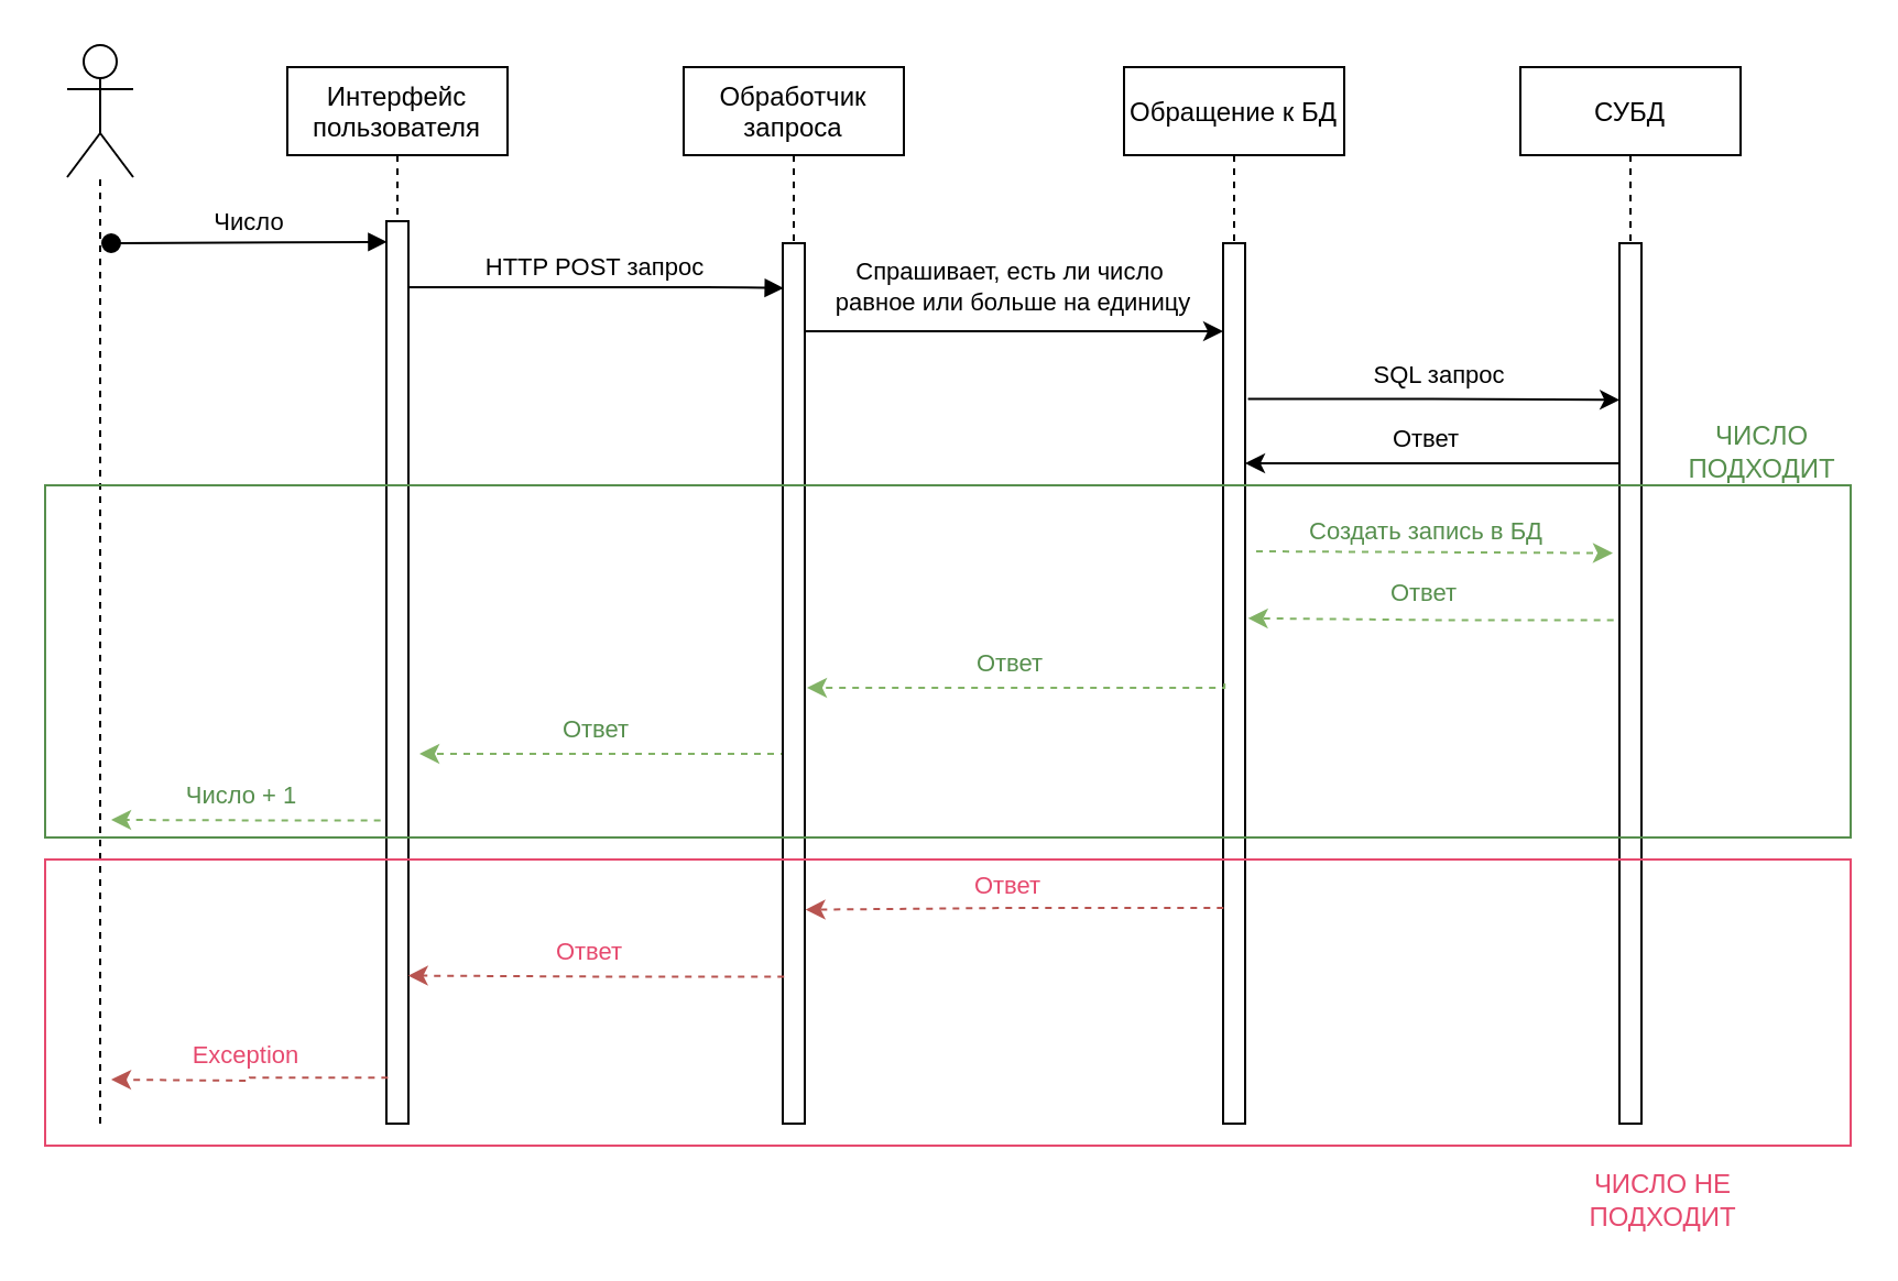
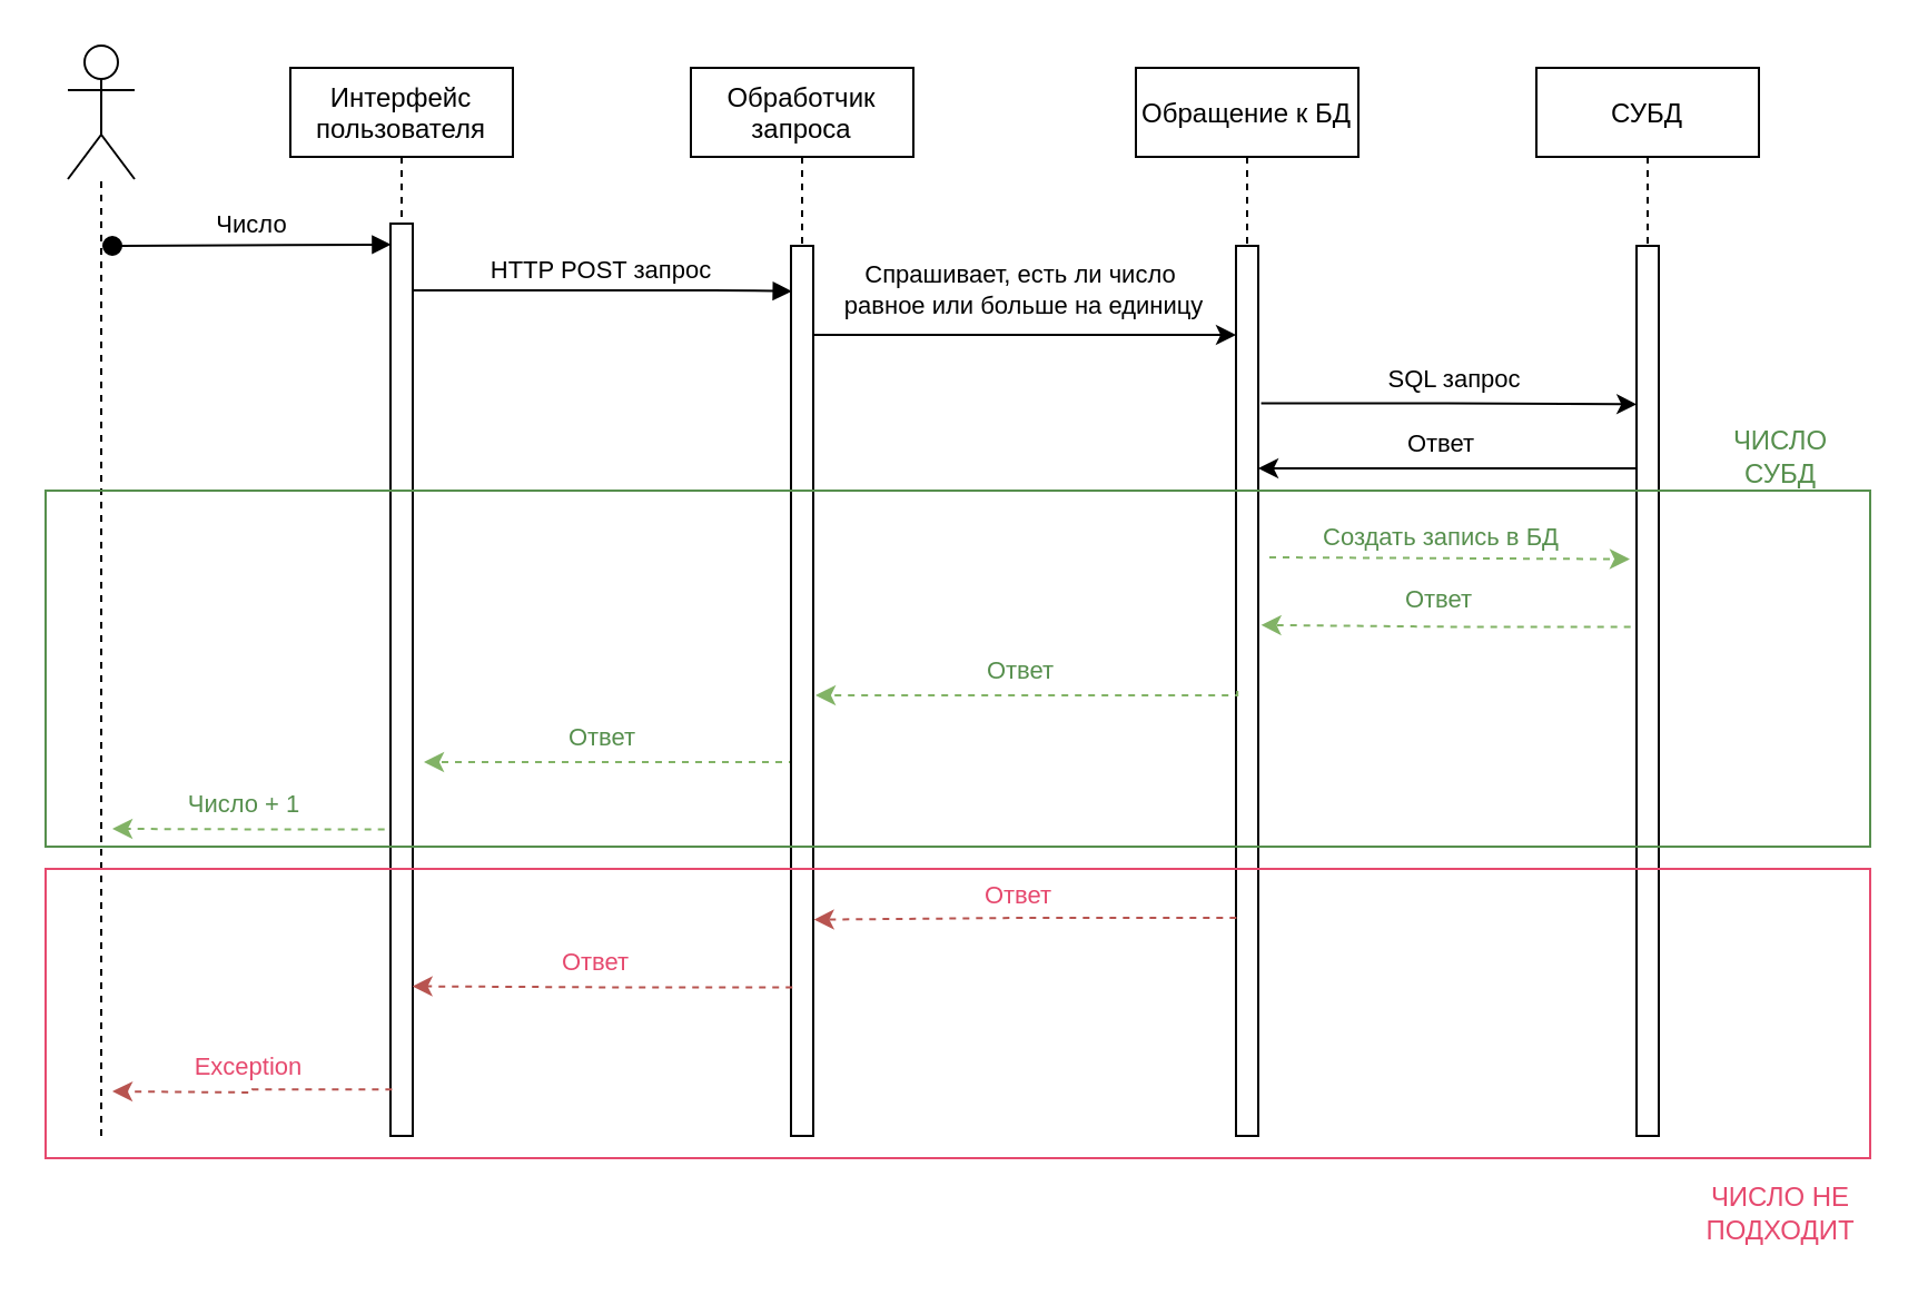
  <mxCell id="0" />
  <mxCell id="1" parent="0" />
  <mxCell id="2" value="Интерфейс&#10;пользователя" style="shape=umlLifeline;perimeter=lifelinePerimeter;container=1;collapsible=0;recursiveResize=0;rounded=0;shadow=0;strokeWidth=1;" parent="1" vertex="1"><mxGeometry x="130" y="30" width="100" height="480" as="geometry" /></mxCell>
  <mxCell id="3" value="" style="points=[];perimeter=orthogonalPerimeter;rounded=0;shadow=0;strokeWidth=1;" parent="2" vertex="1"><mxGeometry x="45" y="70" width="10" height="410" as="geometry" /></mxCell>
  <mxCell id="4" value="Ответ" style="edgeStyle=orthogonalEdgeStyle;rounded=0;orthogonalLoop=1;jettySize=auto;html=1;exitX=0.061;exitY=0.531;exitDx=0;exitDy=0;exitPerimeter=0;dashed=1;fillColor=#d5e8d4;strokeColor=#82b366;fontColor=#568F4D;" edge="1" parent="2"><mxGeometry x="0.04" y="-11" relative="1" as="geometry"><mxPoint x="225.0" y="310" as="sourcePoint" /><mxPoint x="60" y="312" as="targetPoint" /><Array as="points"><mxPoint x="225.39" y="312" /></Array><mxPoint as="offset" /></mxGeometry></mxCell>
  <mxCell id="5" value="Спрашивает, есть ли число&lt;br&gt;&amp;nbsp;равное или больше на единицу" style="edgeStyle=orthogonalEdgeStyle;rounded=0;orthogonalLoop=1;jettySize=auto;html=1;" parent="1" source="6" target="11" edge="1"><mxGeometry x="0.004" y="20" relative="1" as="geometry"><mxPoint x="555" y="140" as="targetPoint" /><Array as="points"><mxPoint x="420" y="150" /><mxPoint x="420" y="150" /></Array><mxPoint as="offset" /></mxGeometry></mxCell>
  <mxCell id="6" value="Обработчик&#10;запроса" style="shape=umlLifeline;perimeter=lifelinePerimeter;container=1;collapsible=0;recursiveResize=0;rounded=0;shadow=0;strokeWidth=1;" parent="1" vertex="1"><mxGeometry x="310" y="30" width="100" height="480" as="geometry" /></mxCell>
  <mxCell id="7" value="" style="points=[];perimeter=orthogonalPerimeter;rounded=0;shadow=0;strokeWidth=1;" parent="6" vertex="1"><mxGeometry x="45" y="80" width="10" height="400" as="geometry" /></mxCell>
  <mxCell id="8" value="HTTP POST запрос" style="verticalAlign=bottom;endArrow=block;shadow=0;strokeWidth=1;entryX=0.033;entryY=0.051;entryDx=0;entryDy=0;entryPerimeter=0;" parent="1" source="3" target="7" edge="1"><mxGeometry relative="1" as="geometry"><mxPoint x="285" y="110" as="sourcePoint" /><mxPoint x="350" y="130" as="targetPoint" /><Array as="points"><mxPoint x="230" y="130" /><mxPoint x="330" y="130" /></Array></mxGeometry></mxCell>
  <mxCell id="9" value="SQL запрос" style="edgeStyle=orthogonalEdgeStyle;rounded=0;orthogonalLoop=1;jettySize=auto;html=1;exitX=1.128;exitY=0.177;exitDx=0;exitDy=0;exitPerimeter=0;entryX=0.01;entryY=0.178;entryDx=0;entryDy=0;entryPerimeter=0;" parent="1" source="11" target="15" edge="1"><mxGeometry x="0.026" y="11" relative="1" as="geometry"><Array as="points" /><mxPoint as="offset" /><mxPoint x="730" y="180" as="targetPoint" /></mxGeometry></mxCell>
  <mxCell id="10" value="Обращение к БД" style="shape=umlLifeline;perimeter=lifelinePerimeter;container=1;collapsible=0;recursiveResize=0;rounded=0;shadow=0;strokeWidth=1;" parent="1" vertex="1"><mxGeometry x="510" y="30" width="100" height="480" as="geometry" /></mxCell>
  <mxCell id="11" value="" style="points=[];perimeter=orthogonalPerimeter;rounded=0;shadow=0;strokeWidth=1;" parent="10" vertex="1"><mxGeometry x="45" y="80" width="10" height="400" as="geometry" /></mxCell>
  <mxCell id="12" value="" style="endArrow=classic;dashed=1;html=1;rounded=0;entryX=-0.3;entryY=0.352;entryDx=0;entryDy=0;entryPerimeter=0;fillColor=#d5e8d4;strokeColor=#82b366;endFill=1;" edge="1" parent="10" target="15"><mxGeometry width="50" height="50" relative="1" as="geometry"><mxPoint x="60" y="220" as="sourcePoint" /><mxPoint x="140" y="220" as="targetPoint" /></mxGeometry></mxCell>
  <mxCell id="13" value="&lt;font color=&quot;#568f4d&quot;&gt;Создать запись в БД&lt;/font&gt;" style="edgeLabel;html=1;align=center;verticalAlign=middle;resizable=0;points=[];fontColor=#97D077;" vertex="1" connectable="0" parent="12"><mxGeometry x="0.215" y="-1" relative="1" as="geometry"><mxPoint x="-21" y="-11" as="offset" /></mxGeometry></mxCell>
  <mxCell id="14" value="СУБД" style="shape=umlLifeline;perimeter=lifelinePerimeter;container=1;collapsible=0;recursiveResize=0;rounded=0;shadow=0;strokeWidth=1;" parent="1" vertex="1"><mxGeometry x="690" y="30" width="100" height="480" as="geometry" /></mxCell>
  <mxCell id="15" value="" style="points=[];perimeter=orthogonalPerimeter;rounded=0;shadow=0;strokeWidth=1;" parent="14" vertex="1"><mxGeometry x="45" y="80" width="10" height="400" as="geometry" /></mxCell>
  <mxCell id="16" value="" style="shape=umlActor;verticalLabelPosition=bottom;verticalAlign=top;html=1;outlineConnect=0;" parent="1" vertex="1"><mxGeometry x="30" y="20" width="30" height="60" as="geometry" /></mxCell>
  <mxCell id="17" value="Ответ" style="edgeStyle=orthogonalEdgeStyle;rounded=0;orthogonalLoop=1;jettySize=auto;html=1;" parent="1" edge="1" target="11"><mxGeometry x="0.04" y="-11" relative="1" as="geometry"><mxPoint x="735" y="210" as="sourcePoint" /><mxPoint x="570.11" y="210.95" as="targetPoint" /><Array as="points"><mxPoint x="735" y="210" /></Array><mxPoint as="offset" /></mxGeometry></mxCell>
  <mxCell id="18" value="" style="endArrow=none;dashed=1;html=1;rounded=0;" edge="1" parent="1" target="16"><mxGeometry width="50" height="50" relative="1" as="geometry"><mxPoint x="45" y="510" as="sourcePoint" /><mxPoint x="45" y="180" as="targetPoint" /><Array as="points" /></mxGeometry></mxCell>
  <mxCell id="19" value="Число" style="verticalAlign=bottom;startArrow=oval;endArrow=block;startSize=8;shadow=0;strokeWidth=1;entryX=0.022;entryY=0.023;entryDx=0;entryDy=0;entryPerimeter=0;" parent="1" edge="1" target="3"><mxGeometry relative="1" as="geometry"><mxPoint x="50" y="110" as="sourcePoint" /><mxPoint x="170" y="110" as="targetPoint" /></mxGeometry></mxCell>
  <mxCell id="20" value="Ответ" style="edgeStyle=orthogonalEdgeStyle;rounded=0;orthogonalLoop=1;jettySize=auto;html=1;entryX=1.128;entryY=0.426;entryDx=0;entryDy=0;entryPerimeter=0;exitX=-0.266;exitY=0.428;exitDx=0;exitDy=0;exitPerimeter=0;dashed=1;fillColor=#d5e8d4;strokeColor=#82b366;fontColor=#568F4D;" edge="1" parent="1" source="15" target="11"><mxGeometry x="0.04" y="-11" relative="1" as="geometry"><mxPoint x="730" y="280" as="sourcePoint" /><mxPoint x="570" y="280" as="targetPoint" /><Array as="points" /><mxPoint as="offset" /></mxGeometry></mxCell>
  <mxCell id="21" value="Ответ" style="edgeStyle=orthogonalEdgeStyle;rounded=0;orthogonalLoop=1;jettySize=auto;html=1;exitX=0.061;exitY=0.531;exitDx=0;exitDy=0;exitPerimeter=0;dashed=1;fillColor=#d5e8d4;strokeColor=#82b366;fontColor=#568F4D;" edge="1" parent="1"><mxGeometry x="0.04" y="-11" relative="1" as="geometry"><mxPoint x="555.61" y="310" as="sourcePoint" /><mxPoint x="366" y="312" as="targetPoint" /><Array as="points"><mxPoint x="556" y="312" /></Array><mxPoint as="offset" /></mxGeometry></mxCell>
  <mxCell id="22" value="Число + 1" style="edgeStyle=orthogonalEdgeStyle;rounded=0;orthogonalLoop=1;jettySize=auto;html=1;dashed=1;fillColor=#d5e8d4;strokeColor=#82b366;fontColor=#568F4D;exitX=-0.266;exitY=0.664;exitDx=0;exitDy=0;exitPerimeter=0;" edge="1" parent="1" source="3"><mxGeometry x="0.04" y="-11" relative="1" as="geometry"><mxPoint x="170" y="370" as="sourcePoint" /><mxPoint x="50" y="372" as="targetPoint" /><Array as="points" /><mxPoint as="offset" /></mxGeometry></mxCell>
  <mxCell id="23" value="Ответ" style="edgeStyle=orthogonalEdgeStyle;rounded=0;orthogonalLoop=1;jettySize=auto;html=1;dashed=1;fillColor=#f8cecc;strokeColor=#b85450;fontColor=#E6496E;exitX=0.016;exitY=0.755;exitDx=0;exitDy=0;exitPerimeter=0;entryX=1.028;entryY=0.757;entryDx=0;entryDy=0;entryPerimeter=0;" edge="1" parent="1" source="11" target="7"><mxGeometry x="0.04" y="-11" relative="1" as="geometry"><mxPoint x="550" y="412" as="sourcePoint" /><mxPoint x="370" y="412" as="targetPoint" /><Array as="points" /><mxPoint as="offset" /></mxGeometry></mxCell>
  <mxCell id="24" value="" style="rounded=0;whiteSpace=wrap;html=1;fillColor=none;strokeColor=#568F4D;" vertex="1" parent="1"><mxGeometry x="20" y="220" width="820" height="160" as="geometry" /></mxCell>
- <mxCell id="25" value="ЧИСЛО ПОДХОДИТ" style="text;html=1;strokeColor=none;fillColor=none;align=center;verticalAlign=middle;whiteSpace=wrap;rounded=0;dashed=1;fontColor=#568F4D;" vertex="1" parent="1"><mxGeometry x="770" y="190" width="60" height="30" as="geometry" /></mxCell>
+ <mxCell id="25" value="ЧИСЛО СУБД" style="text;html=1;strokeColor=none;fillColor=none;align=center;verticalAlign=middle;whiteSpace=wrap;rounded=0;dashed=1;fontColor=#568F4D;" vertex="1" parent="1"><mxGeometry x="770" y="190" width="60" height="30" as="geometry" /></mxCell>
  <mxCell id="26" value="Ответ" style="edgeStyle=orthogonalEdgeStyle;rounded=0;orthogonalLoop=1;jettySize=auto;html=1;entryX=0.98;entryY=0.836;entryDx=0;entryDy=0;entryPerimeter=0;dashed=1;fillColor=#f8cecc;strokeColor=#b85450;fontColor=#E6496E;exitX=0.062;exitY=0.833;exitDx=0;exitDy=0;exitPerimeter=0;" edge="1" parent="1" source="7" target="3"><mxGeometry x="0.04" y="-11" relative="1" as="geometry"><mxPoint x="350" y="443" as="sourcePoint" /><mxPoint x="190" y="441.92" as="targetPoint" /><Array as="points" /><mxPoint as="offset" /></mxGeometry></mxCell>
  <mxCell id="27" value="Exception" style="edgeStyle=orthogonalEdgeStyle;rounded=0;orthogonalLoop=1;jettySize=auto;html=1;dashed=1;fillColor=#f8cecc;strokeColor=#b85450;fontColor=#E6496E;exitX=0.069;exitY=0.949;exitDx=0;exitDy=0;exitPerimeter=0;" edge="1" parent="1" source="3"><mxGeometry x="0.04" y="-11" relative="1" as="geometry"><mxPoint x="190" y="490" as="sourcePoint" /><mxPoint x="50" y="490" as="targetPoint" /><Array as="points" /><mxPoint as="offset" /></mxGeometry></mxCell>
  <mxCell id="28" value="" style="rounded=0;whiteSpace=wrap;html=1;fillColor=none;strokeColor=#E6496E;" vertex="1" parent="1"><mxGeometry x="20" y="390" width="820" height="130" as="geometry" /></mxCell>
- <mxCell id="29" value="ЧИСЛО НЕ ПОДХОДИТ" style="text;html=1;strokeColor=none;fillColor=none;align=center;verticalAlign=middle;whiteSpace=wrap;rounded=0;fontColor=#E6496E;" vertex="1" parent="1"><mxGeometry x="725" y="530" width="60" height="30" as="geometry" /></mxCell>
+ <mxCell id="29" value="ЧИСЛО НЕ ПОДХОДИТ" style="text;html=1;strokeColor=none;fillColor=none;align=center;verticalAlign=middle;whiteSpace=wrap;rounded=0;fontColor=#E6496E;" vertex="1" parent="1"><mxGeometry x="770" y="530" width="60" height="30" as="geometry" /></mxCell>
